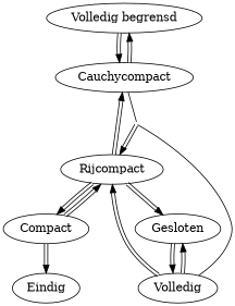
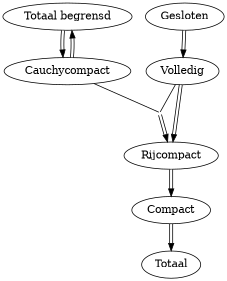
  digraph {
    compound=true
    edge [arrowhead=normal color="black:white:black"]
-   n1 [label="Volledig begrensd"]
+   n1 [label="Totaal begrensd"]
    n2 [label=Cauchycompact]
    v_en_cc [shape=point style=invis]
    n4 [label=Rijcompact]
    n5 [label=Gesloten]
    n6 [label=Compact]
    n7 [label=Volledig]
-   n8 [label=Eindig]
+   n8 [label=Totaal]
    n1 -> n2
    n2 -> n1
    n2 -> v_en_cc [arrowhead=none color=""]
    v_en_cc -> n4
-   n4 -> n2
-   n4 -> n5
    n4 -> n6
    n5 -> n7
-   n6 -> n4
    n6 -> n8
    n7 -> v_en_cc [arrowhead=none color=""]
    n7 -> n4
-   n7 -> n5
  }
